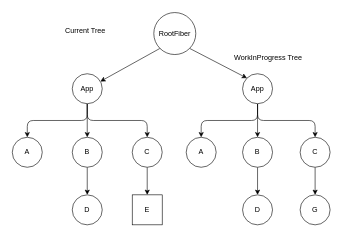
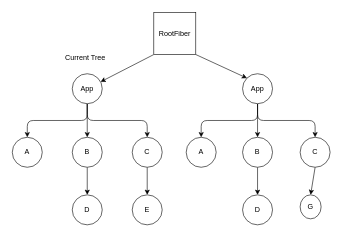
  <mxCell id="0" />
  <mxCell id="1" parent="0" />
  <mxCell id="2" style="edgeStyle=none;html=1;exitX=0;exitY=1;exitDx=0;exitDy=0;" edge="1" parent="1" source="4" target="8"><mxGeometry relative="1" as="geometry" /></mxCell>
  <mxCell id="3" style="html=1;exitX=1;exitY=1;exitDx=0;exitDy=0;entryX=0;entryY=0;entryDx=0;entryDy=0;" edge="1" parent="1" source="4" target="22"><mxGeometry relative="1" as="geometry" /></mxCell>
- <mxCell id="4" value="RootFiber" style="ellipse;whiteSpace=wrap;html=1;aspect=fixed;" vertex="1" parent="1"><mxGeometry x="256" y="20" width="70" height="70" as="geometry" /></mxCell>
+ <mxCell id="4" value="RootFiber" style="whiteSpace=wrap;html=1;aspect=fixed;rounded=0;" vertex="1" parent="1"><mxGeometry x="256" y="20" width="70" height="70" as="geometry" /></mxCell>
  <mxCell id="5" style="edgeStyle=orthogonalEdgeStyle;html=1;exitX=0.5;exitY=1;exitDx=0;exitDy=0;entryX=0.5;entryY=0;entryDx=0;entryDy=0;" edge="1" parent="1" source="8" target="9"><mxGeometry relative="1" as="geometry" /></mxCell>
  <mxCell id="6" style="edgeStyle=orthogonalEdgeStyle;html=1;exitX=0.5;exitY=1;exitDx=0;exitDy=0;entryX=0.5;entryY=0;entryDx=0;entryDy=0;" edge="1" parent="1" source="8" target="11"><mxGeometry relative="1" as="geometry" /></mxCell>
  <mxCell id="7" style="edgeStyle=orthogonalEdgeStyle;html=1;exitX=0.5;exitY=1;exitDx=0;exitDy=0;entryX=0.5;entryY=0;entryDx=0;entryDy=0;" edge="1" parent="1" source="8" target="13"><mxGeometry relative="1" as="geometry" /></mxCell>
  <mxCell id="8" value="App" style="ellipse;whiteSpace=wrap;html=1;aspect=fixed;" vertex="1" parent="1"><mxGeometry x="120" y="122" width="50" height="50" as="geometry" /></mxCell>
  <mxCell id="9" value="A" style="ellipse;whiteSpace=wrap;html=1;aspect=fixed;" vertex="1" parent="1"><mxGeometry x="20" y="228" width="50" height="50" as="geometry" /></mxCell>
  <mxCell id="10" style="edgeStyle=none;html=1;exitX=0.5;exitY=1;exitDx=0;exitDy=0;entryX=0.5;entryY=0;entryDx=0;entryDy=0;" edge="1" parent="1" source="11" target="23"><mxGeometry relative="1" as="geometry" /></mxCell>
  <mxCell id="11" value="B" style="ellipse;whiteSpace=wrap;html=1;aspect=fixed;" vertex="1" parent="1"><mxGeometry x="120" y="228" width="50" height="50" as="geometry" /></mxCell>
  <mxCell id="12" style="edgeStyle=none;html=1;exitX=0.5;exitY=1;exitDx=0;exitDy=0;entryX=0.5;entryY=0;entryDx=0;entryDy=0;" edge="1" parent="1" source="13" target="25"><mxGeometry relative="1" as="geometry" /></mxCell>
  <mxCell id="13" value="C" style="ellipse;whiteSpace=wrap;html=1;aspect=fixed;" vertex="1" parent="1"><mxGeometry x="220" y="228" width="50" height="50" as="geometry" /></mxCell>
  <mxCell id="14" value="A" style="ellipse;whiteSpace=wrap;html=1;aspect=fixed;" vertex="1" parent="1"><mxGeometry x="310" y="228" width="50" height="50" as="geometry" /></mxCell>
  <mxCell id="15" style="edgeStyle=none;html=1;exitX=0.5;exitY=1;exitDx=0;exitDy=0;entryX=0.5;entryY=0;entryDx=0;entryDy=0;" edge="1" parent="1" source="16" target="24"><mxGeometry relative="1" as="geometry" /></mxCell>
  <mxCell id="16" value="B" style="ellipse;whiteSpace=wrap;html=1;aspect=fixed;" vertex="1" parent="1"><mxGeometry x="404" y="228" width="50" height="50" as="geometry" /></mxCell>
  <mxCell id="17" style="edgeStyle=none;html=1;exitX=0.5;exitY=1;exitDx=0;exitDy=0;entryX=0.5;entryY=0;entryDx=0;entryDy=0;" edge="1" parent="1" source="18" target="26"><mxGeometry relative="1" as="geometry" /></mxCell>
  <mxCell id="18" value="C" style="ellipse;whiteSpace=wrap;html=1;aspect=fixed;" vertex="1" parent="1"><mxGeometry x="500" y="228" width="50" height="50" as="geometry" /></mxCell>
  <mxCell id="19" style="edgeStyle=orthogonalEdgeStyle;html=1;exitX=0.5;exitY=1;exitDx=0;exitDy=0;entryX=0.5;entryY=0;entryDx=0;entryDy=0;" edge="1" parent="1" source="22" target="14"><mxGeometry relative="1" as="geometry" /></mxCell>
  <mxCell id="20" style="edgeStyle=orthogonalEdgeStyle;html=1;exitX=0.5;exitY=1;exitDx=0;exitDy=0;entryX=0.5;entryY=0;entryDx=0;entryDy=0;" edge="1" parent="1" source="22" target="16"><mxGeometry relative="1" as="geometry" /></mxCell>
  <mxCell id="21" style="edgeStyle=orthogonalEdgeStyle;html=1;exitX=0.5;exitY=1;exitDx=0;exitDy=0;" edge="1" parent="1" source="22" target="18"><mxGeometry relative="1" as="geometry" /></mxCell>
  <mxCell id="22" value="App" style="ellipse;whiteSpace=wrap;html=1;aspect=fixed;" vertex="1" parent="1"><mxGeometry x="404" y="122" width="50" height="50" as="geometry" /></mxCell>
  <mxCell id="23" value="D" style="ellipse;whiteSpace=wrap;html=1;aspect=fixed;" vertex="1" parent="1"><mxGeometry x="120" y="324" width="50" height="50" as="geometry" /></mxCell>
  <mxCell id="24" value="D" style="ellipse;whiteSpace=wrap;html=1;aspect=fixed;" vertex="1" parent="1"><mxGeometry x="404" y="324" width="50" height="50" as="geometry" /></mxCell>
- <mxCell id="25" value="E" style="whiteSpace=wrap;html=1;aspect=fixed;rounded=0;" vertex="1" parent="1"><mxGeometry x="220" y="324" width="50" height="50" as="geometry" /></mxCell>
- <mxCell id="26" value="G" style="ellipse;whiteSpace=wrap;html=1;aspect=fixed;" vertex="1" parent="1"><mxGeometry x="500" y="324" width="50" height="50" as="geometry" /></mxCell>
- <mxCell id="27" value="Current Tree" style="text;strokeColor=none;align=center;fillColor=none;html=1;verticalAlign=middle;whiteSpace=wrap;rounded=0;" vertex="1" parent="1"><mxGeometry x="96" y="36" width="92" height="30" as="geometry" /></mxCell>
- <mxCell id="28" value="WorkInProgress Tree" style="text;strokeColor=none;align=center;fillColor=none;html=1;verticalAlign=middle;whiteSpace=wrap;rounded=0;" vertex="1" parent="1"><mxGeometry x="383" y="81" width="128" height="30" as="geometry" /></mxCell>
+ <mxCell id="25" value="E" style="ellipse;whiteSpace=wrap;html=1;aspect=fixed;" vertex="1" parent="1"><mxGeometry x="220" y="324" width="50" height="50" as="geometry" /></mxCell>
+ <mxCell id="26" value="G" style="ellipse;whiteSpace=wrap;html=1;aspect=fixed;" vertex="1" parent="1"><mxGeometry x="500" y="324" width="35" height="40" as="geometry" /></mxCell>
+ <mxCell id="27" value="Current Tree" style="text;strokeColor=none;align=center;fillColor=none;html=1;verticalAlign=middle;whiteSpace=wrap;rounded=0;" vertex="1" parent="1"><mxGeometry x="96" y="81" width="92" height="30" as="geometry" /></mxCell>
